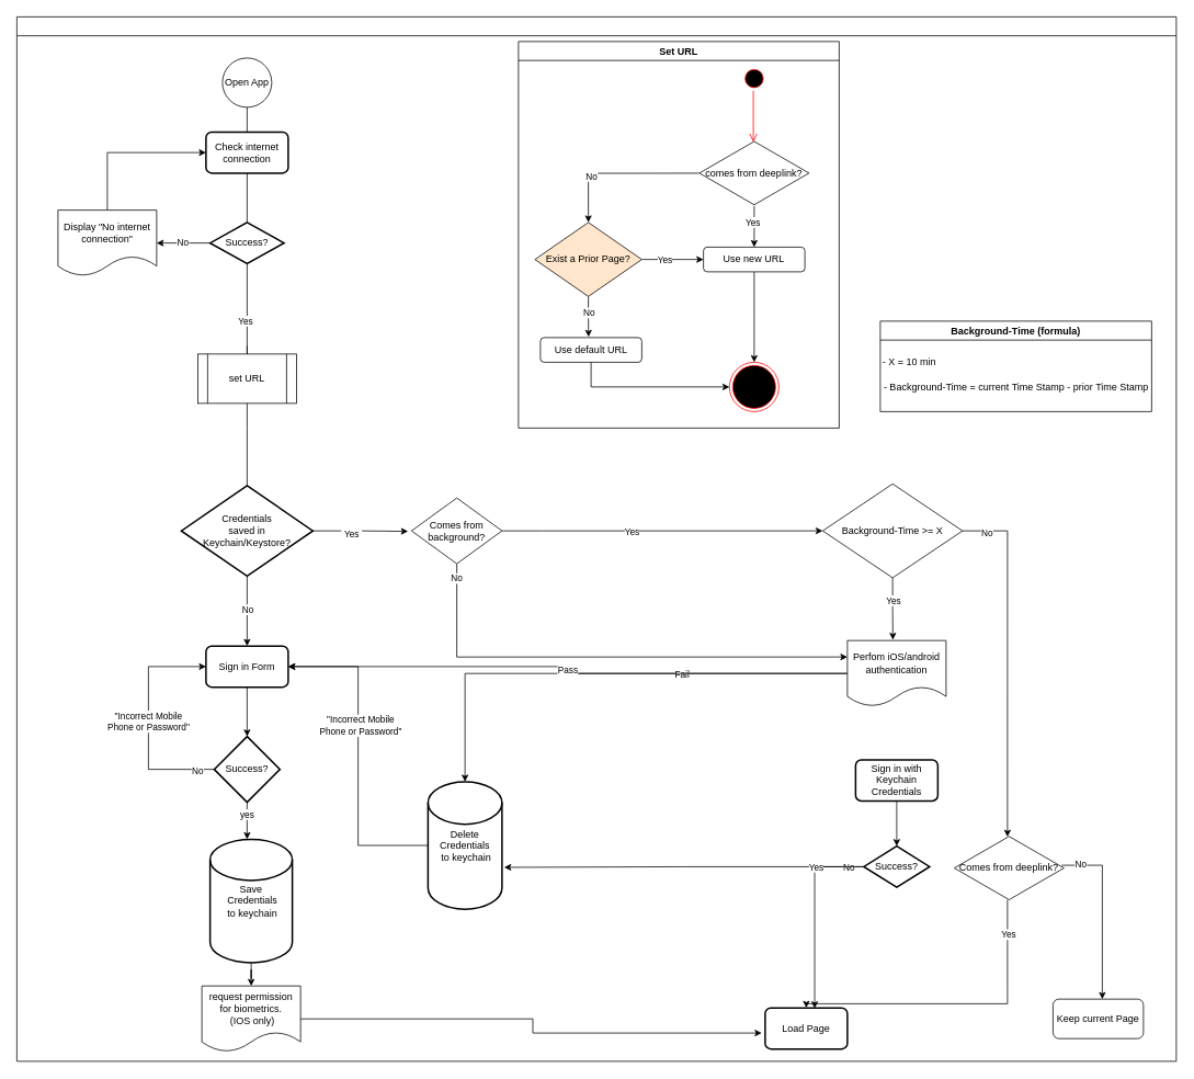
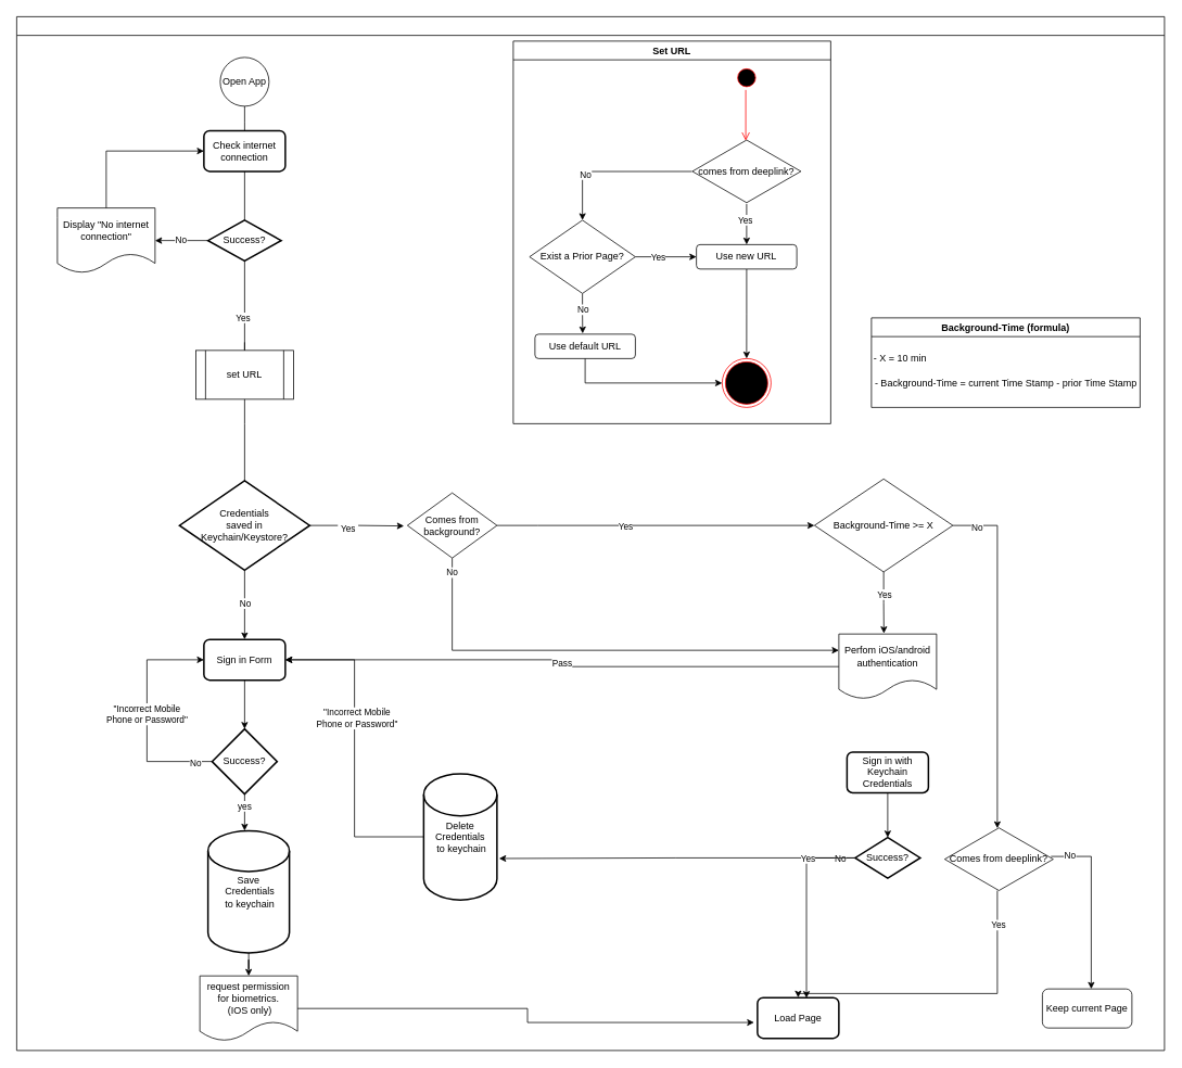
  <mxCell id="0" />
  <mxCell id="1" parent="0" />
  <mxCell id="2" style="edgeStyle=orthogonalEdgeStyle;rounded=0;orthogonalLoop=1;jettySize=auto;html=1;exitX=0;exitY=0.5;exitDx=0;exitDy=0;exitPerimeter=0;entryX=1;entryY=0.5;entryDx=0;entryDy=0;" edge="1" parent="1" source="4" target="61"><mxGeometry relative="1" as="geometry" /></mxCell>
  <mxCell id="3" value="&quot;Incorrect Mobile&lt;br&gt;Phone or Password&quot;" style="edgeLabel;html=1;align=center;verticalAlign=middle;resizable=0;points=[];" vertex="1" connectable="0" parent="2"><mxGeometry x="0.199" y="-2" relative="1" as="geometry"><mxPoint y="1" as="offset" /></mxGeometry></mxCell>
  <mxCell id="4" value="Delete Credentials&lt;br&gt;&amp;nbsp;to keychain" style="strokeWidth=2;html=1;shape=mxgraph.flowchart.database;whiteSpace=wrap;" vertex="1" parent="1"><mxGeometry x="520" y="950" width="90" height="155" as="geometry" /></mxCell>
- <mxCell id="5" style="edgeStyle=orthogonalEdgeStyle;rounded=0;orthogonalLoop=1;jettySize=auto;html=1;entryX=0.5;entryY=0;entryDx=0;entryDy=0;entryPerimeter=0;" edge="1" parent="1" source="8" target="4"><mxGeometry relative="1" as="geometry" /></mxCell>
- <mxCell id="6" value="Fail" style="edgeLabel;html=1;align=center;verticalAlign=middle;resizable=0;points=[];" vertex="1" connectable="0" parent="5"><mxGeometry x="-0.324" y="1" relative="1" as="geometry"><mxPoint as="offset" /></mxGeometry></mxCell>
  <mxCell id="7" value="Pass" style="edgeStyle=orthogonalEdgeStyle;rounded=0;orthogonalLoop=1;jettySize=auto;html=1;" edge="1" parent="1" source="8" target="61"><mxGeometry relative="1" as="geometry" /></mxCell>
  <mxCell id="8" value="Perfom iOS/android&lt;br&gt;authentication" style="shape=document;whiteSpace=wrap;html=1;boundedLbl=1;" vertex="1" parent="1"><mxGeometry x="1030" y="778.37" width="120" height="80" as="geometry" /></mxCell>
  <mxCell id="9" style="edgeStyle=orthogonalEdgeStyle;rounded=0;orthogonalLoop=1;jettySize=auto;html=1;entryX=0.5;entryY=0;entryDx=0;entryDy=0;entryPerimeter=0;" edge="1" parent="1" source="10" target="15"><mxGeometry relative="1" as="geometry" /></mxCell>
  <mxCell id="10" value="Sign in with&lt;br&gt;Keychain Credentials" style="rounded=1;whiteSpace=wrap;html=1;absoluteArcSize=1;arcSize=14;strokeWidth=2;" vertex="1" parent="1"><mxGeometry x="1040" y="923.37" width="100" height="50" as="geometry" /></mxCell>
  <mxCell id="11" style="edgeStyle=orthogonalEdgeStyle;rounded=0;orthogonalLoop=1;jettySize=auto;html=1;entryX=1.029;entryY=0.672;entryDx=0;entryDy=0;entryPerimeter=0;" edge="1" parent="1" source="15" target="4"><mxGeometry relative="1" as="geometry"><mxPoint x="610" y="1060" as="targetPoint" /><Array as="points" /></mxGeometry></mxCell>
  <mxCell id="12" value="No" style="edgeLabel;html=1;align=center;verticalAlign=middle;resizable=0;points=[];" vertex="1" connectable="0" parent="11"><mxGeometry x="-0.2" y="2" relative="1" as="geometry"><mxPoint x="156" y="-2" as="offset" /></mxGeometry></mxCell>
  <mxCell id="13" style="edgeStyle=orthogonalEdgeStyle;rounded=0;orthogonalLoop=1;jettySize=auto;html=1;entryX=0.602;entryY=0.012;entryDx=0;entryDy=0;entryPerimeter=0;" edge="1" parent="1" source="15" target="72"><mxGeometry relative="1" as="geometry"><Array as="points" /></mxGeometry></mxCell>
  <mxCell id="14" value="Yes" style="edgeLabel;html=1;align=center;verticalAlign=middle;resizable=0;points=[];" vertex="1" connectable="0" parent="13"><mxGeometry x="-0.491" y="-1" relative="1" as="geometry"><mxPoint y="1" as="offset" /></mxGeometry></mxCell>
  <mxCell id="15" value="Success?" style="strokeWidth=2;html=1;shape=mxgraph.flowchart.decision;whiteSpace=wrap;" vertex="1" parent="1"><mxGeometry x="1050" y="1028.37" width="80" height="50" as="geometry" /></mxCell>
  <mxCell id="16" style="edgeStyle=orthogonalEdgeStyle;rounded=0;orthogonalLoop=1;jettySize=auto;html=1;exitX=-0.004;exitY=0.502;exitDx=0;exitDy=0;exitPerimeter=0;" edge="1" parent="1" source="20" target="25"><mxGeometry relative="1" as="geometry"><mxPoint x="800" y="190" as="targetPoint" /><mxPoint x="850" y="160" as="sourcePoint" /><Array as="points"><mxPoint x="715" y="210" /></Array></mxGeometry></mxCell>
  <mxCell id="17" value="No" style="edgeLabel;html=1;align=center;verticalAlign=middle;resizable=0;points=[];" vertex="1" connectable="0" parent="16"><mxGeometry x="0.347" relative="1" as="geometry"><mxPoint y="3" as="offset" /></mxGeometry></mxCell>
  <mxCell id="18" style="edgeStyle=orthogonalEdgeStyle;rounded=0;orthogonalLoop=1;jettySize=auto;html=1;entryX=0.5;entryY=0;entryDx=0;entryDy=0;" edge="1" parent="1" source="20" target="30"><mxGeometry relative="1" as="geometry"><mxPoint x="916.665" y="310" as="targetPoint" /></mxGeometry></mxCell>
  <mxCell id="19" value="Yes" style="edgeLabel;html=1;align=center;verticalAlign=middle;resizable=0;points=[];" vertex="1" connectable="0" parent="18"><mxGeometry x="-0.257" y="-2" relative="1" as="geometry"><mxPoint as="offset" /></mxGeometry></mxCell>
  <mxCell id="20" value="comes from deeplink?" style="html=1;whiteSpace=wrap;aspect=fixed;shape=isoRectangle;" vertex="1" parent="1"><mxGeometry x="850.01" y="170" width="133.33" height="80" as="geometry" /></mxCell>
  <mxCell id="21" style="edgeStyle=orthogonalEdgeStyle;rounded=0;orthogonalLoop=1;jettySize=auto;html=1;entryX=0;entryY=0.5;entryDx=0;entryDy=0;" edge="1" parent="1" source="25" target="30"><mxGeometry relative="1" as="geometry" /></mxCell>
  <mxCell id="22" value="Yes" style="edgeLabel;html=1;align=center;verticalAlign=middle;resizable=0;points=[];" vertex="1" connectable="0" parent="21"><mxGeometry x="-0.293" relative="1" as="geometry"><mxPoint as="offset" /></mxGeometry></mxCell>
  <mxCell id="23" style="edgeStyle=orthogonalEdgeStyle;rounded=0;orthogonalLoop=1;jettySize=auto;html=1;entryX=0.475;entryY=-0.029;entryDx=0;entryDy=0;entryPerimeter=0;" edge="1" parent="1" source="25" target="32"><mxGeometry relative="1" as="geometry" /></mxCell>
  <mxCell id="24" value="No" style="edgeLabel;html=1;align=center;verticalAlign=middle;resizable=0;points=[];" vertex="1" connectable="0" parent="23"><mxGeometry x="-0.225" relative="1" as="geometry"><mxPoint as="offset" /></mxGeometry></mxCell>
- <mxCell id="25" value="Exist a Prior Page?" style="rhombus;whiteSpace=wrap;html=1;fillColor=#ffe6cc;" vertex="1" parent="1"><mxGeometry x="650" y="270" width="130" height="90" as="geometry" /></mxCell>
+ <mxCell id="25" value="Exist a Prior Page?" style="rhombus;whiteSpace=wrap;html=1;" vertex="1" parent="1"><mxGeometry x="650" y="270" width="130" height="90" as="geometry" /></mxCell>
  <mxCell id="26" value="" style="ellipse;html=1;shape=startState;fillColor=#000000;strokeColor=#ff0000;" vertex="1" parent="1"><mxGeometry x="901.67" y="80" width="30" height="30" as="geometry" /></mxCell>
  <mxCell id="27" value="" style="edgeStyle=orthogonalEdgeStyle;html=1;verticalAlign=bottom;endArrow=open;endSize=8;strokeColor=#ff0000;rounded=0;entryX=0.492;entryY=0.029;entryDx=0;entryDy=0;entryPerimeter=0;" edge="1" source="26" parent="1" target="20"><mxGeometry relative="1" as="geometry"><mxPoint x="916.67" y="123.16" as="targetPoint" /><Array as="points"><mxPoint x="916" y="95" /><mxPoint x="916" y="140" /></Array></mxGeometry></mxCell>
  <mxCell id="28" value="" style="ellipse;html=1;shape=endState;fillColor=#000000;strokeColor=#ff0000;" vertex="1" parent="1"><mxGeometry x="886.66" y="440" width="60" height="60" as="geometry" /></mxCell>
  <mxCell id="29" style="edgeStyle=orthogonalEdgeStyle;rounded=0;orthogonalLoop=1;jettySize=auto;html=1;entryX=0.5;entryY=0;entryDx=0;entryDy=0;" edge="1" parent="1" source="30" target="28"><mxGeometry relative="1" as="geometry" /></mxCell>
  <mxCell id="30" value="Use new URL" style="rounded=1;whiteSpace=wrap;html=1;" vertex="1" parent="1"><mxGeometry x="855" y="300" width="123.33" height="30" as="geometry" /></mxCell>
  <mxCell id="31" value="Set URL" style="swimlane;" vertex="1" parent="1"><mxGeometry x="630" y="50" width="390" height="470" as="geometry" /></mxCell>
  <mxCell id="32" value="Use default URL" style="rounded=1;whiteSpace=wrap;html=1;" vertex="1" parent="31"><mxGeometry x="26.67" y="360" width="123.33" height="30" as="geometry" /></mxCell>
  <mxCell id="33" style="edgeStyle=orthogonalEdgeStyle;rounded=0;orthogonalLoop=1;jettySize=auto;html=1;entryX=0;entryY=0.25;entryDx=0;entryDy=0;exitX=0.5;exitY=1;exitDx=0;exitDy=0;" edge="1" parent="1" source="58" target="8"><mxGeometry relative="1" as="geometry" /></mxCell>
  <mxCell id="34" value="No" style="edgeLabel;html=1;align=center;verticalAlign=middle;resizable=0;points=[];" vertex="1" connectable="0" parent="33"><mxGeometry x="-0.533" y="3" relative="1" as="geometry"><mxPoint x="-24" y="-93" as="offset" /></mxGeometry></mxCell>
  <mxCell id="35" style="edgeStyle=orthogonalEdgeStyle;rounded=0;orthogonalLoop=1;jettySize=auto;html=1;entryX=0;entryY=0.5;entryDx=0;entryDy=0;exitX=0.5;exitY=1;exitDx=0;exitDy=0;" edge="1" parent="1" source="32" target="28"><mxGeometry relative="1" as="geometry" /></mxCell>
  <mxCell id="36" style="edgeStyle=orthogonalEdgeStyle;rounded=0;orthogonalLoop=1;jettySize=auto;html=1;entryX=0.461;entryY=-0.011;entryDx=0;entryDy=0;entryPerimeter=0;" edge="1" parent="1" source="48" target="8"><mxGeometry relative="1" as="geometry" /></mxCell>
  <mxCell id="37" value="Yes" style="edgeLabel;html=1;align=center;verticalAlign=middle;resizable=0;points=[];" vertex="1" connectable="0" parent="36"><mxGeometry x="-0.299" relative="1" as="geometry"><mxPoint as="offset" /></mxGeometry></mxCell>
  <mxCell id="38" style="edgeStyle=orthogonalEdgeStyle;rounded=0;orthogonalLoop=1;jettySize=auto;html=1;entryX=0.485;entryY=0.025;entryDx=0;entryDy=0;entryPerimeter=0;" edge="1" parent="1" source="48" target="44"><mxGeometry relative="1" as="geometry"><Array as="points"><mxPoint x="1225" y="645" /></Array></mxGeometry></mxCell>
  <mxCell id="39" value="No" style="edgeLabel;html=1;align=center;verticalAlign=middle;resizable=0;points=[];" vertex="1" connectable="0" parent="38"><mxGeometry x="-0.858" y="-2" relative="1" as="geometry"><mxPoint as="offset" /></mxGeometry></mxCell>
  <mxCell id="40" style="edgeStyle=orthogonalEdgeStyle;rounded=0;orthogonalLoop=1;jettySize=auto;html=1;exitX=0.485;exitY=0.983;exitDx=0;exitDy=0;exitPerimeter=0;" edge="1" parent="1" source="44" target="72"><mxGeometry relative="1" as="geometry"><mxPoint x="1160" y="1190" as="targetPoint" /><Array as="points"><mxPoint x="1225" y="1220" /></Array></mxGeometry></mxCell>
  <mxCell id="41" value="Yes" style="edgeLabel;html=1;align=center;verticalAlign=middle;resizable=0;points=[];" vertex="1" connectable="0" parent="40"><mxGeometry x="-0.779" y="1" relative="1" as="geometry"><mxPoint as="offset" /></mxGeometry></mxCell>
  <mxCell id="42" style="edgeStyle=orthogonalEdgeStyle;rounded=0;orthogonalLoop=1;jettySize=auto;html=1;exitX=0.979;exitY=0.458;exitDx=0;exitDy=0;exitPerimeter=0;" edge="1" parent="1" source="44" target="47"><mxGeometry relative="1" as="geometry"><Array as="points"><mxPoint x="1340" y="1052" /></Array></mxGeometry></mxCell>
  <mxCell id="43" value="No" style="edgeLabel;html=1;align=center;verticalAlign=middle;resizable=0;points=[];" vertex="1" connectable="0" parent="42"><mxGeometry x="-0.785" y="1" relative="1" as="geometry"><mxPoint as="offset" /></mxGeometry></mxCell>
  <mxCell id="44" value="Comes from deeplink?" style="html=1;whiteSpace=wrap;aspect=fixed;shape=isoRectangle;" vertex="1" parent="1"><mxGeometry x="1160" y="1015" width="133.33" height="80" as="geometry" /></mxCell>
  <mxCell id="45" value="" style="swimlane;" vertex="1" parent="1"><mxGeometry x="20" y="20" width="1410" height="1270" as="geometry" /></mxCell>
  <mxCell id="46" value="Credentials&lt;br&gt;saved in&lt;br&gt;Keychain/Keystore?" style="strokeWidth=2;html=1;shape=mxgraph.flowchart.decision;whiteSpace=wrap;" vertex="1" parent="45"><mxGeometry x="200" y="570" width="160" height="110" as="geometry" /></mxCell>
  <mxCell id="47" value="Keep current Page" style="rounded=1;whiteSpace=wrap;html=1;" vertex="1" parent="45"><mxGeometry x="1260" y="1194.37" width="110" height="48" as="geometry" /></mxCell>
  <mxCell id="48" value="Background-Time &amp;gt;= X" style="rhombus;whiteSpace=wrap;html=1;" vertex="1" parent="45"><mxGeometry x="980" y="567.9" width="170" height="114.19" as="geometry" /></mxCell>
  <mxCell id="49" value="Background-Time (formula)" style="swimlane;" vertex="1" parent="45"><mxGeometry x="1050" y="370" width="330" height="110" as="geometry" /></mxCell>
  <mxCell id="50" value="- X = 10 min" style="text;html=1;align=center;verticalAlign=middle;resizable=0;points=[];autosize=1;strokeColor=none;fillColor=none;" vertex="1" parent="49"><mxGeometry x="-10" y="35" width="90" height="30" as="geometry" /></mxCell>
  <mxCell id="51" value="&lt;span style=&quot;&quot;&gt;- Background-Time = current Time Stamp - prior Time Stamp&lt;/span&gt;" style="text;html=1;align=center;verticalAlign=middle;resizable=0;points=[];autosize=1;strokeColor=none;fillColor=none;" vertex="1" parent="49"><mxGeometry x="-10.0" y="65" width="350" height="30" as="geometry" /></mxCell>
  <mxCell id="52" value="Success?" style="strokeWidth=2;html=1;shape=mxgraph.flowchart.decision;whiteSpace=wrap;" vertex="1" parent="45"><mxGeometry x="235" y="250" width="90" height="50" as="geometry" /></mxCell>
  <mxCell id="53" value="Open App" style="ellipse;whiteSpace=wrap;html=1;aspect=fixed;" vertex="1" parent="45"><mxGeometry x="250" y="50" width="60" height="60" as="geometry" /></mxCell>
  <mxCell id="54" value="" style="edgeStyle=orthogonalEdgeStyle;rounded=0;orthogonalLoop=1;jettySize=auto;html=1;entryX=0.5;entryY=0;entryDx=0;entryDy=0;endArrow=none;" edge="1" parent="45" source="53" target="52"><mxGeometry relative="1" as="geometry"><mxPoint x="290" y="110" as="sourcePoint" /><mxPoint x="290" y="330" as="targetPoint" /><Array as="points"><mxPoint x="280" y="130" /><mxPoint x="280" y="130" /></Array></mxGeometry></mxCell>
  <mxCell id="55" value="" style="edgeStyle=orthogonalEdgeStyle;rounded=0;orthogonalLoop=1;jettySize=auto;html=1;entryX=0.5;entryY=0;entryDx=0;entryDy=0;endArrow=none;startArrow=none;" edge="1" parent="45" source="52"><mxGeometry relative="1" as="geometry"><mxPoint x="290" y="300" as="sourcePoint" /><mxPoint x="280" y="400" as="targetPoint" /><Array as="points"><mxPoint x="280" y="440" /></Array></mxGeometry></mxCell>
  <mxCell id="56" value="Yes" style="edgeLabel;html=1;align=center;verticalAlign=middle;resizable=0;points=[];" vertex="1" connectable="0" parent="55"><mxGeometry x="-0.233" y="-3" relative="1" as="geometry"><mxPoint as="offset" /></mxGeometry></mxCell>
  <mxCell id="57" value="" style="edgeStyle=orthogonalEdgeStyle;rounded=0;orthogonalLoop=1;jettySize=auto;html=1;entryX=0.5;entryY=0;entryDx=0;entryDy=0;endArrow=none;startArrow=none;" edge="1" parent="45" target="46"><mxGeometry relative="1" as="geometry"><mxPoint x="280" y="430" as="sourcePoint" /><mxPoint x="290" y="360" as="targetPoint" /><Array as="points"><mxPoint x="280" y="500" /><mxPoint x="280" y="500" /></Array></mxGeometry></mxCell>
  <mxCell id="58" value="Comes from&lt;br&gt;background?" style="rhombus;whiteSpace=wrap;html=1;" vertex="1" parent="45"><mxGeometry x="480" y="585" width="110" height="80" as="geometry" /></mxCell>
  <mxCell id="59" style="edgeStyle=orthogonalEdgeStyle;rounded=0;orthogonalLoop=1;jettySize=auto;html=1;entryX=0;entryY=0.5;entryDx=0;entryDy=0;" edge="1" parent="45" source="58" target="48"><mxGeometry relative="1" as="geometry"><mxPoint x="1030" y="628" as="targetPoint" /><Array as="points"><mxPoint x="640" y="625" /><mxPoint x="640" y="625" /></Array></mxGeometry></mxCell>
  <mxCell id="60" value="Yes" style="edgeLabel;html=1;align=center;verticalAlign=middle;resizable=0;points=[];" vertex="1" connectable="0" parent="59"><mxGeometry x="-0.193" y="-1" relative="1" as="geometry"><mxPoint as="offset" /></mxGeometry></mxCell>
  <mxCell id="61" value="Sign in Form" style="rounded=1;whiteSpace=wrap;html=1;absoluteArcSize=1;arcSize=14;strokeWidth=2;" vertex="1" parent="45"><mxGeometry x="230" y="765" width="100" height="50" as="geometry" /></mxCell>
  <mxCell id="62" style="edgeStyle=orthogonalEdgeStyle;rounded=0;orthogonalLoop=1;jettySize=auto;html=1;entryX=0.5;entryY=0;entryDx=0;entryDy=0;startArrow=none;" edge="1" parent="45" source="46" target="61"><mxGeometry relative="1" as="geometry" /></mxCell>
  <mxCell id="63" value="No" style="edgeLabel;html=1;align=center;verticalAlign=middle;resizable=0;points=[];" vertex="1" connectable="0" parent="62"><mxGeometry x="-0.06" relative="1" as="geometry"><mxPoint as="offset" /></mxGeometry></mxCell>
  <mxCell id="64" value="&quot;Incorrect Mobile&lt;br&gt;Phone or Password&quot;" style="edgeStyle=orthogonalEdgeStyle;rounded=0;orthogonalLoop=1;jettySize=auto;html=1;entryX=0;entryY=0.5;entryDx=0;entryDy=0;exitX=0;exitY=0.5;exitDx=0;exitDy=0;exitPerimeter=0;" edge="1" parent="45" source="66" target="61"><mxGeometry relative="1" as="geometry"><Array as="points"><mxPoint x="160" y="915" /><mxPoint x="160" y="790" /></Array></mxGeometry></mxCell>
  <mxCell id="65" value="No" style="edgeLabel;html=1;align=center;verticalAlign=middle;resizable=0;points=[];" vertex="1" connectable="0" parent="64"><mxGeometry x="-0.847" y="1" relative="1" as="geometry"><mxPoint as="offset" /></mxGeometry></mxCell>
  <mxCell id="66" value="Success?" style="strokeWidth=2;html=1;shape=mxgraph.flowchart.decision;whiteSpace=wrap;" vertex="1" parent="45"><mxGeometry x="240" y="875" width="80" height="80" as="geometry" /></mxCell>
  <mxCell id="67" value="yes" style="endArrow=classic;html=1;rounded=0;exitX=0.5;exitY=1;exitDx=0;exitDy=0;exitPerimeter=0;entryX=0.5;entryY=0;entryDx=0;entryDy=0;entryPerimeter=0;" edge="1" parent="45" source="66"><mxGeometry x="-0.333" width="50" height="50" relative="1" as="geometry"><mxPoint x="500" y="1045" as="sourcePoint" /><mxPoint x="280" y="1000" as="targetPoint" /><mxPoint as="offset" /></mxGeometry></mxCell>
  <mxCell id="68" style="edgeStyle=orthogonalEdgeStyle;rounded=0;orthogonalLoop=1;jettySize=auto;html=1;entryX=0.5;entryY=0;entryDx=0;entryDy=0;entryPerimeter=0;" edge="1" parent="45" source="61" target="66"><mxGeometry relative="1" as="geometry" /></mxCell>
  <mxCell id="69" value="Save&lt;br&gt;&amp;nbsp;Credentials&lt;br&gt;&amp;nbsp;to keychain" style="strokeWidth=2;html=1;shape=mxgraph.flowchart.database;whiteSpace=wrap;" vertex="1" parent="45"><mxGeometry x="235" y="1000" width="100" height="150" as="geometry" /></mxCell>
  <mxCell id="70" value="request permission for biometrics.&lt;br&gt;&amp;nbsp;(IOS only)" style="shape=document;whiteSpace=wrap;html=1;boundedLbl=1;" vertex="1" parent="45"><mxGeometry x="225" y="1178.37" width="120" height="80" as="geometry" /></mxCell>
  <mxCell id="71" style="edgeStyle=orthogonalEdgeStyle;rounded=0;orthogonalLoop=1;jettySize=auto;html=1;entryX=0.5;entryY=0;entryDx=0;entryDy=0;" edge="1" parent="45" source="69" target="70"><mxGeometry relative="1" as="geometry" /></mxCell>
  <mxCell id="72" value="Load Page" style="rounded=1;whiteSpace=wrap;html=1;absoluteArcSize=1;arcSize=14;strokeWidth=2;" vertex="1" parent="45"><mxGeometry x="910" y="1205" width="100" height="50" as="geometry" /></mxCell>
  <mxCell id="73" style="edgeStyle=orthogonalEdgeStyle;rounded=0;orthogonalLoop=1;jettySize=auto;html=1;entryX=-0.042;entryY=0.612;entryDx=0;entryDy=0;entryPerimeter=0;" edge="1" parent="45" source="70" target="72"><mxGeometry relative="1" as="geometry" /></mxCell>
  <mxCell id="74" value="Check internet connection" style="rounded=1;whiteSpace=wrap;html=1;absoluteArcSize=1;arcSize=14;strokeWidth=2;" vertex="1" parent="45"><mxGeometry x="230" y="140" width="100" height="50" as="geometry" /></mxCell>
  <mxCell id="75" value="Display &quot;No internet connection&quot;" style="shape=document;whiteSpace=wrap;html=1;boundedLbl=1;" vertex="1" parent="45"><mxGeometry x="50" y="235" width="120" height="80" as="geometry" /></mxCell>
  <mxCell id="76" value="No" style="edgeStyle=orthogonalEdgeStyle;rounded=0;orthogonalLoop=1;jettySize=auto;html=1;" edge="1" parent="45" source="52" target="75"><mxGeometry relative="1" as="geometry" /></mxCell>
  <mxCell id="77" value="" style="edgeStyle=orthogonalEdgeStyle;rounded=0;orthogonalLoop=1;jettySize=auto;html=1;entryX=0;entryY=0.5;entryDx=0;entryDy=0;" edge="1" parent="45" source="75" target="74"><mxGeometry relative="1" as="geometry"><Array as="points"><mxPoint x="110" y="165" /></Array></mxGeometry></mxCell>
  <mxCell id="78" value="set URL" style="shape=process;whiteSpace=wrap;html=1;backgroundOutline=1;" vertex="1" parent="45"><mxGeometry x="220" y="410" width="120" height="60" as="geometry" /></mxCell>
  <mxCell id="79" style="edgeStyle=orthogonalEdgeStyle;rounded=0;orthogonalLoop=1;jettySize=auto;html=1;entryX=-0.039;entryY=0.508;entryDx=0;entryDy=0;entryPerimeter=0;" edge="1" parent="45" source="46" target="58"><mxGeometry relative="1" as="geometry"><mxPoint x="520" y="595" as="targetPoint" /><Array as="points" /></mxGeometry></mxCell>
  <mxCell id="80" value="&amp;nbsp;Yes&amp;nbsp;" style="edgeLabel;html=1;align=center;verticalAlign=middle;resizable=0;points=[];" vertex="1" connectable="0" parent="79"><mxGeometry x="-0.21" y="-3" relative="1" as="geometry"><mxPoint as="offset" /></mxGeometry></mxCell>
